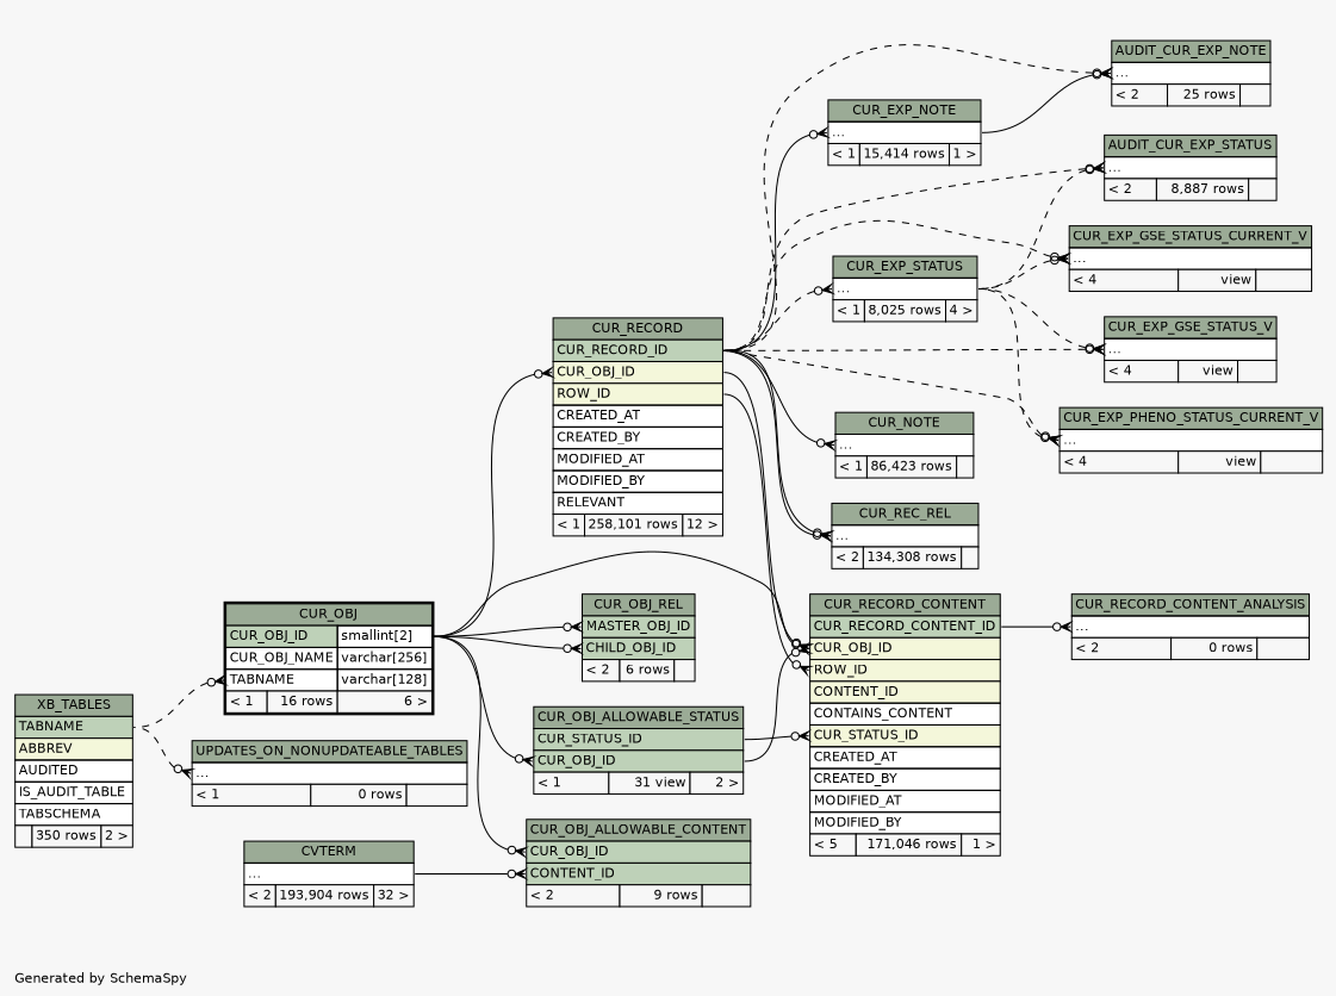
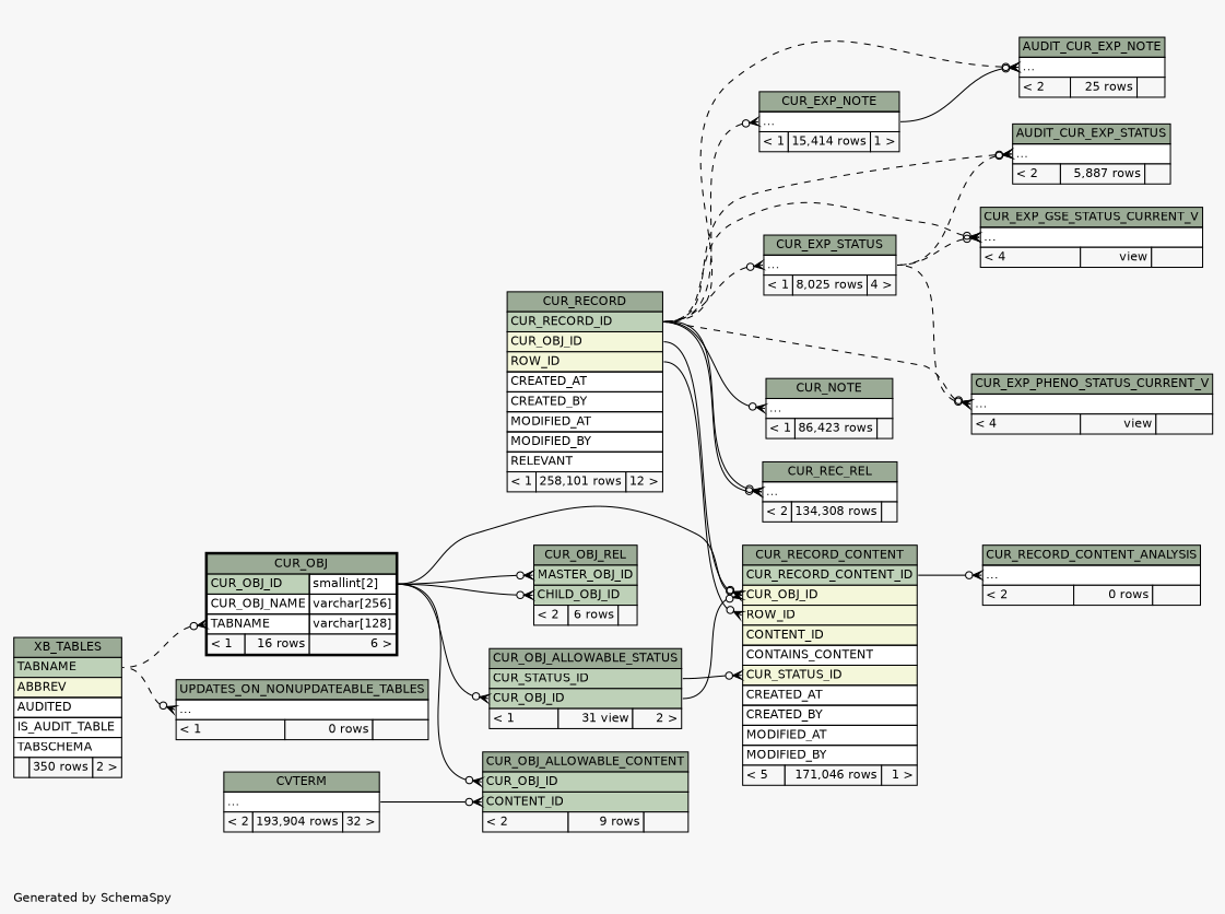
  digraph {
    bgcolor="#f7f7f7"
    fontname=Helvetica
    fontsize=11
    label="\nGenerated by SchemaSpy"
    labeljust=l
    nodesep=0.18
    rankdir=RL
    ranksep=0.46
    node [fontname=Helvetica fontsize=11 shape=plaintext]
    edge [arrowhead=none arrowsize=0.8 arrowtail=crowodot dir=back headport="CUR_RECORD_ID:e" tailport="elipses:w"]
    n1 [label=<     <TABLE BORDER="0" CELLBORDER="1" CELLSPACING="0" BGCOLOR="#ffffff">       <TR><TD COLSPAN="3" BGCOLOR="#9bab96" ALIGN="CENTER">AUDIT_CUR_EXP_NOTE</TD></TR>       <TR><TD PORT="elipses" COLSPAN="3" ALIGN="LEFT">...</TD></TR>       <TR><TD ALIGN="LEFT" BGCOLOR="#f7f7f7">&lt; 2</TD><TD ALIGN="RIGHT" BGCOLOR="#f7f7f7">25 rows</TD><TD ALIGN="RIGHT" BGCOLOR="#f7f7f7">  </TD></TR>     </TABLE>>]
    n2 [label=<     <TABLE BORDER="0" CELLBORDER="1" CELLSPACING="0" BGCOLOR="#ffffff">       <TR><TD COLSPAN="3" BGCOLOR="#9bab96" ALIGN="CENTER">CUR_RECORD</TD></TR>       <TR><TD PORT="CUR_RECORD_ID" COLSPAN="3" BGCOLOR="#bed1b8" ALIGN="LEFT">CUR_RECORD_ID</TD></TR>       <TR><TD PORT="CUR_OBJ_ID" COLSPAN="3" BGCOLOR="#f4f7da" ALIGN="LEFT">CUR_OBJ_ID</TD></TR>       <TR><TD PORT="ROW_ID" COLSPAN="3" BGCOLOR="#f4f7da" ALIGN="LEFT">ROW_ID</TD></TR>       <TR><TD PORT="CREATED_AT" COLSPAN="3" ALIGN="LEFT">CREATED_AT</TD></TR>       <TR><TD PORT="CREATED_BY" COLSPAN="3" ALIGN="LEFT">CREATED_BY</TD></TR>       <TR><TD PORT="MODIFIED_AT" COLSPAN="3" ALIGN="LEFT">MODIFIED_AT</TD></TR>       <TR><TD PORT="MODIFIED_BY" COLSPAN="3" ALIGN="LEFT">MODIFIED_BY</TD></TR>       <TR><TD PORT="RELEVANT" COLSPAN="3" ALIGN="LEFT">RELEVANT</TD></TR>       <TR><TD ALIGN="LEFT" BGCOLOR="#f7f7f7">&lt; 1</TD><TD ALIGN="RIGHT" BGCOLOR="#f7f7f7">258,101 rows</TD><TD ALIGN="RIGHT" BGCOLOR="#f7f7f7">12 &gt;</TD></TR>     </TABLE>>]
    n3 [label=<     <TABLE BORDER="0" CELLBORDER="1" CELLSPACING="0" BGCOLOR="#ffffff">       <TR><TD COLSPAN="3" BGCOLOR="#9bab96" ALIGN="CENTER">CUR_EXP_NOTE</TD></TR>       <TR><TD PORT="elipses" COLSPAN="3" ALIGN="LEFT">...</TD></TR>       <TR><TD ALIGN="LEFT" BGCOLOR="#f7f7f7">&lt; 1</TD><TD ALIGN="RIGHT" BGCOLOR="#f7f7f7">15,414 rows</TD><TD ALIGN="RIGHT" BGCOLOR="#f7f7f7">1 &gt;</TD></TR>     </TABLE>>]
    n4 [label=<     <TABLE BORDER="2" CELLBORDER="1" CELLSPACING="0" BGCOLOR="#ffffff">       <TR><TD COLSPAN="3" BGCOLOR="#9bab96" ALIGN="CENTER">CUR_OBJ</TD></TR>       <TR><TD PORT="CUR_OBJ_ID" COLSPAN="2" BGCOLOR="#bed1b8" ALIGN="LEFT">CUR_OBJ_ID</TD><TD PORT="CUR_OBJ_ID.type" ALIGN="LEFT">smallint[2]</TD></TR>       <TR><TD PORT="CUR_OBJ_NAME" COLSPAN="2" ALIGN="LEFT">CUR_OBJ_NAME</TD><TD PORT="CUR_OBJ_NAME.type" ALIGN="LEFT">varchar[256]</TD></TR>       <TR><TD PORT="TABNAME" COLSPAN="2" ALIGN="LEFT">TABNAME</TD><TD PORT="TABNAME.type" ALIGN="LEFT">varchar[128]</TD></TR>       <TR><TD ALIGN="LEFT" BGCOLOR="#f7f7f7">&lt; 1</TD><TD ALIGN="RIGHT" BGCOLOR="#f7f7f7">16 rows</TD><TD ALIGN="RIGHT" BGCOLOR="#f7f7f7">6 &gt;</TD></TR>     </TABLE>>]
    n5 [label=<     <TABLE BORDER="0" CELLBORDER="1" CELLSPACING="0" BGCOLOR="#ffffff">       <TR><TD COLSPAN="3" BGCOLOR="#9bab96" ALIGN="CENTER">XB_TABLES</TD></TR>       <TR><TD PORT="TABNAME" COLSPAN="3" BGCOLOR="#bed1b8" ALIGN="LEFT">TABNAME</TD></TR>       <TR><TD PORT="ABBREV" COLSPAN="3" BGCOLOR="#f4f7da" ALIGN="LEFT">ABBREV</TD></TR>       <TR><TD PORT="AUDITED" COLSPAN="3" ALIGN="LEFT">AUDITED</TD></TR>       <TR><TD PORT="IS_AUDIT_TABLE" COLSPAN="3" ALIGN="LEFT">IS_AUDIT_TABLE</TD></TR>       <TR><TD PORT="TABSCHEMA" COLSPAN="3" ALIGN="LEFT">TABSCHEMA</TD></TR>       <TR><TD ALIGN="LEFT" BGCOLOR="#f7f7f7">  </TD><TD ALIGN="RIGHT" BGCOLOR="#f7f7f7">350 rows</TD><TD ALIGN="RIGHT" BGCOLOR="#f7f7f7">2 &gt;</TD></TR>     </TABLE>>]
-   n6 [label=<     <TABLE BORDER="0" CELLBORDER="1" CELLSPACING="0" BGCOLOR="#ffffff">       <TR><TD COLSPAN="3" BGCOLOR="#9bab96" ALIGN="CENTER">AUDIT_CUR_EXP_STATUS</TD></TR>       <TR><TD PORT="elipses" COLSPAN="3" ALIGN="LEFT">...</TD></TR>       <TR><TD ALIGN="LEFT" BGCOLOR="#f7f7f7">&lt; 2</TD><TD ALIGN="RIGHT" BGCOLOR="#f7f7f7">8,887 rows</TD><TD ALIGN="RIGHT" BGCOLOR="#f7f7f7">  </TD></TR>     </TABLE>>]
+   n6 [label=<     <TABLE BORDER="0" CELLBORDER="1" CELLSPACING="0" BGCOLOR="#ffffff">       <TR><TD COLSPAN="3" BGCOLOR="#9bab96" ALIGN="CENTER">AUDIT_CUR_EXP_STATUS</TD></TR>       <TR><TD PORT="elipses" COLSPAN="3" ALIGN="LEFT">...</TD></TR>       <TR><TD ALIGN="LEFT" BGCOLOR="#f7f7f7">&lt; 2</TD><TD ALIGN="RIGHT" BGCOLOR="#f7f7f7">5,887 rows</TD><TD ALIGN="RIGHT" BGCOLOR="#f7f7f7">  </TD></TR>     </TABLE>>]
    n7 [label=<     <TABLE BORDER="0" CELLBORDER="1" CELLSPACING="0" BGCOLOR="#ffffff">       <TR><TD COLSPAN="3" BGCOLOR="#9bab96" ALIGN="CENTER">CUR_EXP_STATUS</TD></TR>       <TR><TD PORT="elipses" COLSPAN="3" ALIGN="LEFT">...</TD></TR>       <TR><TD ALIGN="LEFT" BGCOLOR="#f7f7f7">&lt; 1</TD><TD ALIGN="RIGHT" BGCOLOR="#f7f7f7">8,025 rows</TD><TD ALIGN="RIGHT" BGCOLOR="#f7f7f7">4 &gt;</TD></TR>     </TABLE>>]
    n8 [label=<     <TABLE BORDER="0" CELLBORDER="1" CELLSPACING="0" BGCOLOR="#ffffff">       <TR><TD COLSPAN="3" BGCOLOR="#9bab96" ALIGN="CENTER">CUR_EXP_GSE_STATUS_CURRENT_V</TD></TR>       <TR><TD PORT="elipses" COLSPAN="3" ALIGN="LEFT">...</TD></TR>       <TR><TD ALIGN="LEFT" BGCOLOR="#f7f7f7">&lt; 4</TD><TD ALIGN="RIGHT" BGCOLOR="#f7f7f7">view</TD><TD ALIGN="RIGHT" BGCOLOR="#f7f7f7">  </TD></TR>     </TABLE>>]
-   n9 [label=<     <TABLE BORDER="0" CELLBORDER="1" CELLSPACING="0" BGCOLOR="#ffffff">       <TR><TD COLSPAN="3" BGCOLOR="#9bab96" ALIGN="CENTER">CUR_EXP_GSE_STATUS_V</TD></TR>       <TR><TD PORT="elipses" COLSPAN="3" ALIGN="LEFT">...</TD></TR>       <TR><TD ALIGN="LEFT" BGCOLOR="#f7f7f7">&lt; 4</TD><TD ALIGN="RIGHT" BGCOLOR="#f7f7f7">view</TD><TD ALIGN="RIGHT" BGCOLOR="#f7f7f7">  </TD></TR>     </TABLE>>]
    n10 [label=<     <TABLE BORDER="0" CELLBORDER="1" CELLSPACING="0" BGCOLOR="#ffffff">       <TR><TD COLSPAN="3" BGCOLOR="#9bab96" ALIGN="CENTER">CUR_EXP_PHENO_STATUS_CURRENT_V</TD></TR>       <TR><TD PORT="elipses" COLSPAN="3" ALIGN="LEFT">...</TD></TR>       <TR><TD ALIGN="LEFT" BGCOLOR="#f7f7f7">&lt; 4</TD><TD ALIGN="RIGHT" BGCOLOR="#f7f7f7">view</TD><TD ALIGN="RIGHT" BGCOLOR="#f7f7f7">  </TD></TR>     </TABLE>>]
    n11 [label=<     <TABLE BORDER="0" CELLBORDER="1" CELLSPACING="0" BGCOLOR="#ffffff">       <TR><TD COLSPAN="3" BGCOLOR="#9bab96" ALIGN="CENTER">CUR_NOTE</TD></TR>       <TR><TD PORT="elipses" COLSPAN="3" ALIGN="LEFT">...</TD></TR>       <TR><TD ALIGN="LEFT" BGCOLOR="#f7f7f7">&lt; 1</TD><TD ALIGN="RIGHT" BGCOLOR="#f7f7f7">86,423 rows</TD><TD ALIGN="RIGHT" BGCOLOR="#f7f7f7">  </TD></TR>     </TABLE>>]
    n12 [label=<     <TABLE BORDER="0" CELLBORDER="1" CELLSPACING="0" BGCOLOR="#ffffff">       <TR><TD COLSPAN="3" BGCOLOR="#9bab96" ALIGN="CENTER">CUR_OBJ_ALLOWABLE_CONTENT</TD></TR>       <TR><TD PORT="CUR_OBJ_ID" COLSPAN="3" BGCOLOR="#bed1b8" ALIGN="LEFT">CUR_OBJ_ID</TD></TR>       <TR><TD PORT="CONTENT_ID" COLSPAN="3" BGCOLOR="#bed1b8" ALIGN="LEFT">CONTENT_ID</TD></TR>       <TR><TD ALIGN="LEFT" BGCOLOR="#f7f7f7">&lt; 2</TD><TD ALIGN="RIGHT" BGCOLOR="#f7f7f7">9 rows</TD><TD ALIGN="RIGHT" BGCOLOR="#f7f7f7">  </TD></TR>     </TABLE>>]
    n13 [label=<     <TABLE BORDER="0" CELLBORDER="1" CELLSPACING="0" BGCOLOR="#ffffff">       <TR><TD COLSPAN="3" BGCOLOR="#9bab96" ALIGN="CENTER">CVTERM</TD></TR>       <TR><TD PORT="elipses" COLSPAN="3" ALIGN="LEFT">...</TD></TR>       <TR><TD ALIGN="LEFT" BGCOLOR="#f7f7f7">&lt; 2</TD><TD ALIGN="RIGHT" BGCOLOR="#f7f7f7">193,904 rows</TD><TD ALIGN="RIGHT" BGCOLOR="#f7f7f7">32 &gt;</TD></TR>     </TABLE>>]
    n14 [label=<     <TABLE BORDER="0" CELLBORDER="1" CELLSPACING="0" BGCOLOR="#ffffff">       <TR><TD COLSPAN="3" BGCOLOR="#9bab96" ALIGN="CENTER">CUR_OBJ_ALLOWABLE_STATUS</TD></TR>       <TR><TD PORT="CUR_STATUS_ID" COLSPAN="3" BGCOLOR="#bed1b8" ALIGN="LEFT">CUR_STATUS_ID</TD></TR>       <TR><TD PORT="CUR_OBJ_ID" COLSPAN="3" BGCOLOR="#bed1b8" ALIGN="LEFT">CUR_OBJ_ID</TD></TR>       <TR><TD ALIGN="LEFT" BGCOLOR="#f7f7f7">&lt; 1</TD><TD ALIGN="RIGHT" BGCOLOR="#f7f7f7">31 view</TD><TD ALIGN="RIGHT" BGCOLOR="#f7f7f7">2 &gt;</TD></TR>     </TABLE>>]
    n15 [label=<     <TABLE BORDER="0" CELLBORDER="1" CELLSPACING="0" BGCOLOR="#ffffff">       <TR><TD COLSPAN="3" BGCOLOR="#9bab96" ALIGN="CENTER">CUR_OBJ_REL</TD></TR>       <TR><TD PORT="MASTER_OBJ_ID" COLSPAN="3" BGCOLOR="#bed1b8" ALIGN="LEFT">MASTER_OBJ_ID</TD></TR>       <TR><TD PORT="CHILD_OBJ_ID" COLSPAN="3" BGCOLOR="#bed1b8" ALIGN="LEFT">CHILD_OBJ_ID</TD></TR>       <TR><TD ALIGN="LEFT" BGCOLOR="#f7f7f7">&lt; 2</TD><TD ALIGN="RIGHT" BGCOLOR="#f7f7f7">6 rows</TD><TD ALIGN="RIGHT" BGCOLOR="#f7f7f7">  </TD></TR>     </TABLE>>]
    n16 [label=<     <TABLE BORDER="0" CELLBORDER="1" CELLSPACING="0" BGCOLOR="#ffffff">       <TR><TD COLSPAN="3" BGCOLOR="#9bab96" ALIGN="CENTER">CUR_REC_REL</TD></TR>       <TR><TD PORT="elipses" COLSPAN="3" ALIGN="LEFT">...</TD></TR>       <TR><TD ALIGN="LEFT" BGCOLOR="#f7f7f7">&lt; 2</TD><TD ALIGN="RIGHT" BGCOLOR="#f7f7f7">134,308 rows</TD><TD ALIGN="RIGHT" BGCOLOR="#f7f7f7">  </TD></TR>     </TABLE>>]
    n17 [label=<     <TABLE BORDER="0" CELLBORDER="1" CELLSPACING="0" BGCOLOR="#ffffff">       <TR><TD COLSPAN="3" BGCOLOR="#9bab96" ALIGN="CENTER">CUR_RECORD_CONTENT</TD></TR>       <TR><TD PORT="CUR_RECORD_CONTENT_ID" COLSPAN="3" BGCOLOR="#bed1b8" ALIGN="LEFT">CUR_RECORD_CONTENT_ID</TD></TR>       <TR><TD PORT="CUR_OBJ_ID" COLSPAN="3" BGCOLOR="#f4f7da" ALIGN="LEFT">CUR_OBJ_ID</TD></TR>       <TR><TD PORT="ROW_ID" COLSPAN="3" BGCOLOR="#f4f7da" ALIGN="LEFT">ROW_ID</TD></TR>       <TR><TD PORT="CONTENT_ID" COLSPAN="3" BGCOLOR="#f4f7da" ALIGN="LEFT">CONTENT_ID</TD></TR>       <TR><TD PORT="CONTAINS_CONTENT" COLSPAN="3" ALIGN="LEFT">CONTAINS_CONTENT</TD></TR>       <TR><TD PORT="CUR_STATUS_ID" COLSPAN="3" BGCOLOR="#f4f7da" ALIGN="LEFT">CUR_STATUS_ID</TD></TR>       <TR><TD PORT="CREATED_AT" COLSPAN="3" ALIGN="LEFT">CREATED_AT</TD></TR>       <TR><TD PORT="CREATED_BY" COLSPAN="3" ALIGN="LEFT">CREATED_BY</TD></TR>       <TR><TD PORT="MODIFIED_AT" COLSPAN="3" ALIGN="LEFT">MODIFIED_AT</TD></TR>       <TR><TD PORT="MODIFIED_BY" COLSPAN="3" ALIGN="LEFT">MODIFIED_BY</TD></TR>       <TR><TD ALIGN="LEFT" BGCOLOR="#f7f7f7">&lt; 5</TD><TD ALIGN="RIGHT" BGCOLOR="#f7f7f7">171,046 rows</TD><TD ALIGN="RIGHT" BGCOLOR="#f7f7f7">1 &gt;</TD></TR>     </TABLE>>]
    n18 [label=<     <TABLE BORDER="0" CELLBORDER="1" CELLSPACING="0" BGCOLOR="#ffffff">       <TR><TD COLSPAN="3" BGCOLOR="#9bab96" ALIGN="CENTER">CUR_RECORD_CONTENT_ANALYSIS</TD></TR>       <TR><TD PORT="elipses" COLSPAN="3" ALIGN="LEFT">...</TD></TR>       <TR><TD ALIGN="LEFT" BGCOLOR="#f7f7f7">&lt; 2</TD><TD ALIGN="RIGHT" BGCOLOR="#f7f7f7">0 rows</TD><TD ALIGN="RIGHT" BGCOLOR="#f7f7f7">  </TD></TR>     </TABLE>>]
    n19 [label=<     <TABLE BORDER="0" CELLBORDER="1" CELLSPACING="0" BGCOLOR="#ffffff">       <TR><TD COLSPAN="3" BGCOLOR="#9bab96" ALIGN="CENTER">UPDATES_ON_NONUPDATEABLE_TABLES</TD></TR>       <TR><TD PORT="elipses" COLSPAN="3" ALIGN="LEFT">...</TD></TR>       <TR><TD ALIGN="LEFT" BGCOLOR="#f7f7f7">&lt; 1</TD><TD ALIGN="RIGHT" BGCOLOR="#f7f7f7">0 rows</TD><TD ALIGN="RIGHT" BGCOLOR="#f7f7f7">  </TD></TR>     </TABLE>>]
    n1 -> n2 [style=dashed]
    n1 -> n3 [headport="elipses:e" style=solid]
-   n2 -> n4 [headport="CUR_OBJ_ID.type:e" tailport="CUR_OBJ_ID:w"]
-   n3 -> n2 [style=solid]
+   n3 -> n2 [style=dashed]
    n4 -> n5 [headport="TABNAME:e" style=dashed tailport="TABNAME:w"]
    n6 -> n2 [style=dashed]
    n6 -> n7 [headport="elipses:e" style=dashed]
    n7 -> n2 [style=dashed]
    n8 -> n2 [style=dashed]
    n8 -> n7 [headport="elipses:e" style=dashed]
-   n9 -> n2 [style=dashed]
-   n9 -> n7 [headport="elipses:e" style=dashed]
    n10 -> n2 [style=dashed]
    n10 -> n7 [headport="elipses:e" style=dashed]
    n11 -> n2
    n12 -> n4 [headport="CUR_OBJ_ID.type:e" tailport="CUR_OBJ_ID:w"]
    n12 -> n13 [headport="elipses:e" tailport="CONTENT_ID:w"]
    n14 -> n4 [headport="CUR_OBJ_ID.type:e" tailport="CUR_OBJ_ID:w"]
    n15 -> n4 [headport="CUR_OBJ_ID.type:e" tailport="CHILD_OBJ_ID:w"]
    n15 -> n4 [headport="CUR_OBJ_ID.type:e" tailport="MASTER_OBJ_ID:w"]
    n16 -> n2
    n16 -> n2
    n17 -> n2 [headport="CUR_OBJ_ID:e" tailport="CUR_OBJ_ID:w"]
    n17 -> n2 [headport="ROW_ID:e" tailport="ROW_ID:w"]
    n17 -> n4 [headport="CUR_OBJ_ID.type:e" tailport="CUR_OBJ_ID:w"]
    n17 -> n14 [headport="CUR_OBJ_ID:e" tailport="CUR_OBJ_ID:w"]
    n17 -> n14 [headport="CUR_STATUS_ID:e" tailport="CUR_STATUS_ID:w"]
    n18 -> n17 [headport="CUR_RECORD_CONTENT_ID:e"]
    n19 -> n5 [headport="TABNAME:e" style=dashed]
  }
